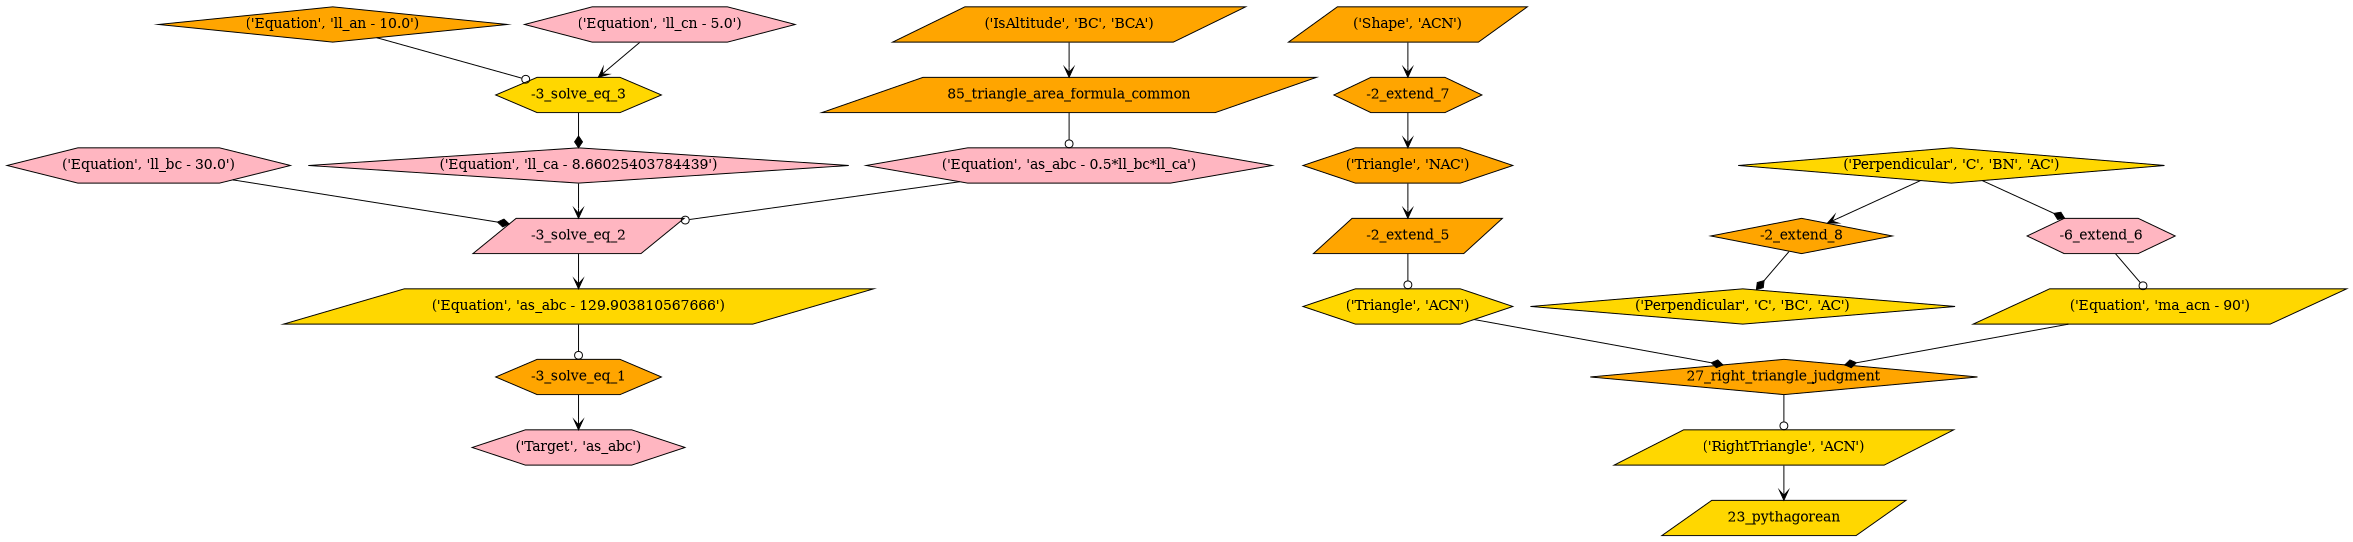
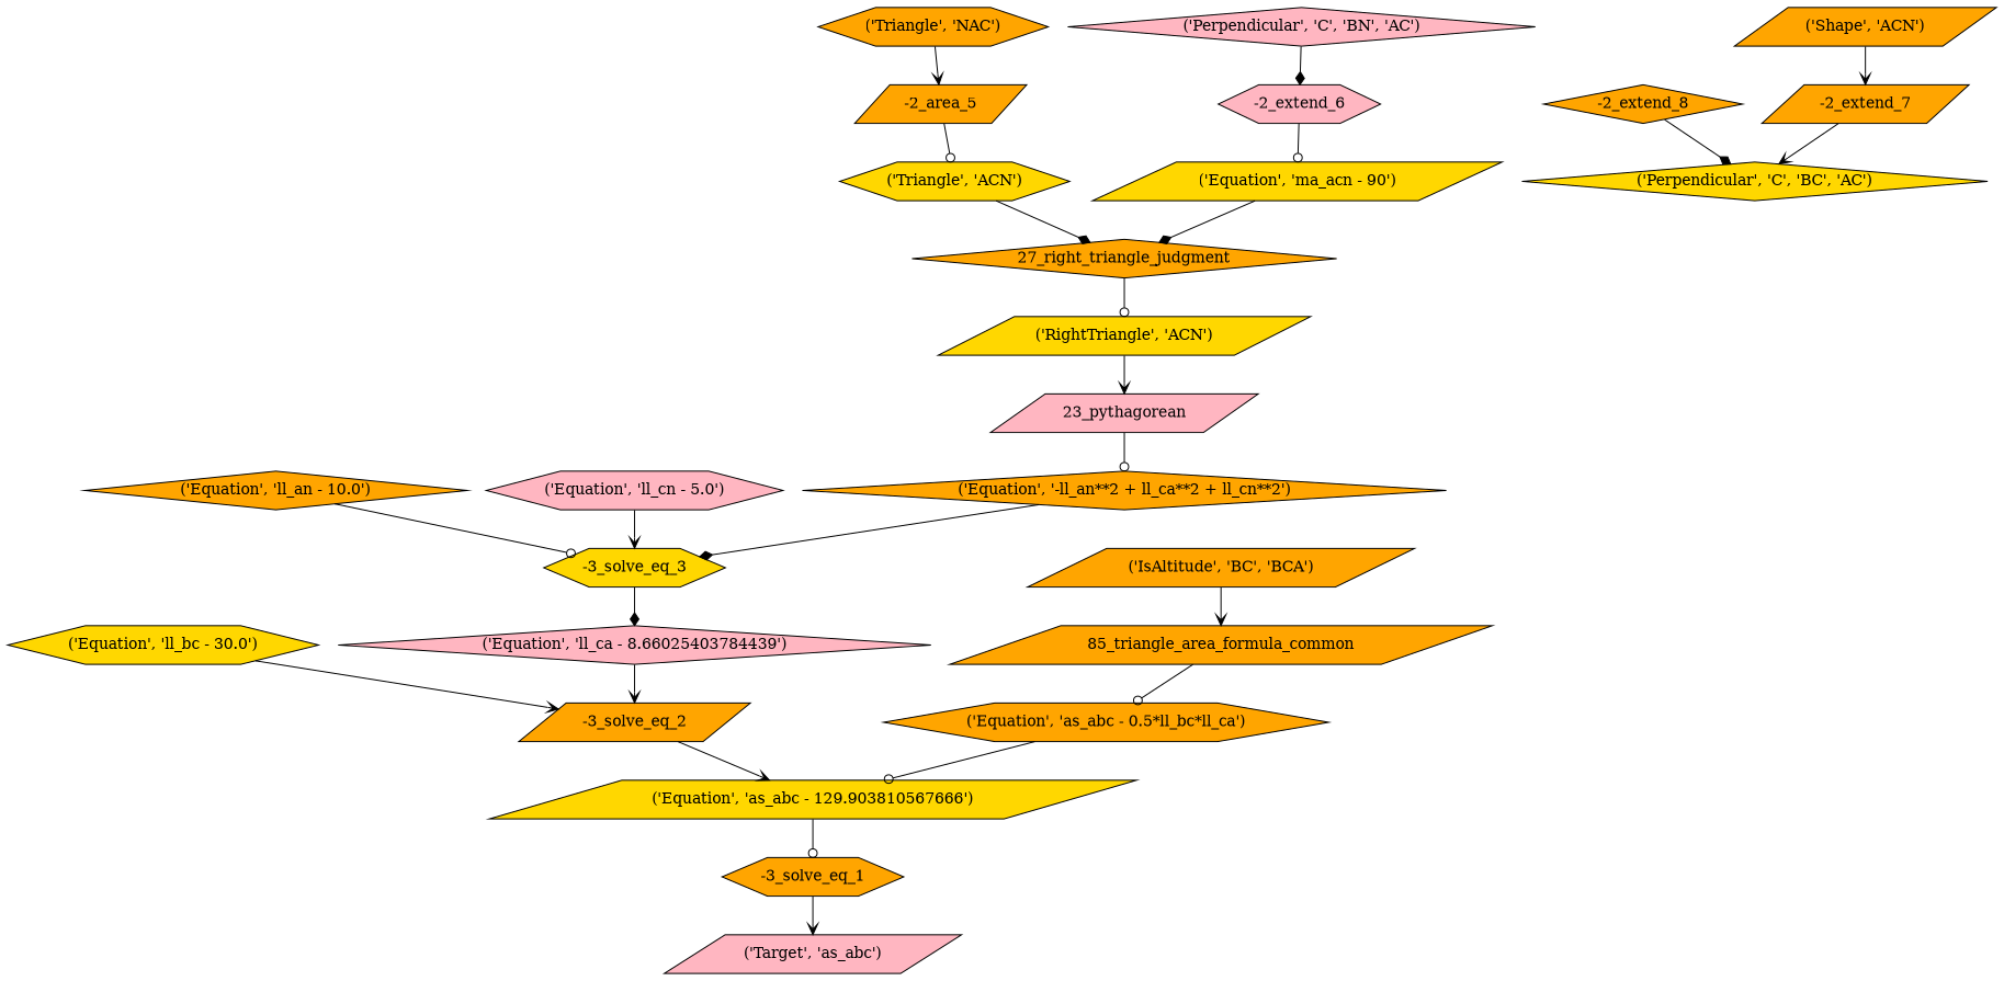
  digraph {
    node [fillcolor=orange shape=parallelogram style=filled]
    edge [arrowhead=vee]
-   n1 [fillcolor=lightpink label="('Target', 'as_abc')" shape=hexagon]
+   n1 [fillcolor=lightpink label="('Target', 'as_abc')"]
    n2 [label="-3_solve_eq_1" shape=hexagon]
    n3 [fillcolor=gold label="('Equation', 'as_abc - 129.903810567666')"]
-   n4 [fillcolor=lightpink label="-3_solve_eq_2"]
-   n5 [fillcolor=lightpink label="('Equation', 'll_bc - 30.0')" shape=hexagon]
+   n4 [label="-3_solve_eq_2"]
+   n5 [fillcolor=gold label="('Equation', 'll_bc - 30.0')" shape=hexagon]
    n6 [fillcolor=lightpink label="('Equation', 'll_ca - 8.66025403784439')" shape=diamond]
-   n7 [fillcolor=lightpink label="('Equation', 'as_abc - 0.5*ll_bc*ll_ca')" shape=hexagon]
+   n7 [label="('Equation', 'as_abc - 0.5*ll_bc*ll_ca')" shape=hexagon]
    n8 [fillcolor=gold label="-3_solve_eq_3" shape=hexagon]
    n9 [label="('Equation', 'll_an - 10.0')" shape=diamond]
    n10 [fillcolor=lightpink label="('Equation', 'll_cn - 5.0')" shape=hexagon]
+   n11 [label="('Equation', '-ll_an**2 + ll_ca**2 + ll_cn**2')" shape=diamond]
    n12 [label="85_triangle_area_formula_common"]
    n13 [label="('IsAltitude', 'BC', 'BCA')"]
-   n14 [fillcolor=gold label="23_pythagorean"]
+   n14 [fillcolor=lightpink label="23_pythagorean"]
    n15 [fillcolor=gold label="('RightTriangle', 'ACN')"]
    n16 [fillcolor=gold label="('Perpendicular', 'C', 'BC', 'AC')" shape=diamond]
    n17 [label="27_right_triangle_judgment" shape=diamond]
    n18 [fillcolor=gold label="('Triangle', 'ACN')" shape=hexagon]
    n19 [fillcolor=gold label="('Equation', 'ma_acn - 90')"]
    n20 [label="-2_extend_8" shape=diamond]
-   n21 [fillcolor=gold label="('Perpendicular', 'C', 'BN', 'AC')" shape=diamond]
-   n22 [fillcolor=lightpink label="-6_extend_6" shape=hexagon]
-   n23 [label="-2_extend_5"]
+   n21 [fillcolor=lightpink label="('Perpendicular', 'C', 'BN', 'AC')" shape=diamond]
+   n22 [fillcolor=lightpink label="-2_extend_6" shape=hexagon]
+   n23 [label="-2_area_5"]
    n24 [label="('Triangle', 'NAC')" shape=hexagon]
-   n25 [label="-2_extend_7" shape=hexagon]
+   n25 [label="-2_extend_7"]
    n26 [label="('Shape', 'ACN')"]
    n2 -> n1
    n3 -> n2 [arrowhead=odot]
    n4 -> n3
-   n5 -> n4 [arrowhead=diamond]
+   n5 -> n4
    n6 -> n4
-   n7 -> n4 [arrowhead=odot]
+   n7 -> n3 [arrowhead=odot]
    n8 -> n6 [arrowhead=diamond]
    n9 -> n8 [arrowhead=odot]
    n10 -> n8
+   n11 -> n8 [arrowhead=diamond]
    n12 -> n7 [arrowhead=odot]
    n13 -> n12
+   n14 -> n11 [arrowhead=odot]
    n15 -> n14
    n17 -> n15 [arrowhead=odot]
    n18 -> n17 [arrowhead=diamond]
    n19 -> n17 [arrowhead=diamond]
    n20 -> n16 [arrowhead=diamond]
-   n21 -> n20
    n21 -> n22 [arrowhead=diamond]
    n22 -> n19 [arrowhead=odot]
    n23 -> n18 [arrowhead=odot]
    n24 -> n23
-   n25 -> n24
+   n25 -> n16
    n26 -> n25
  }
